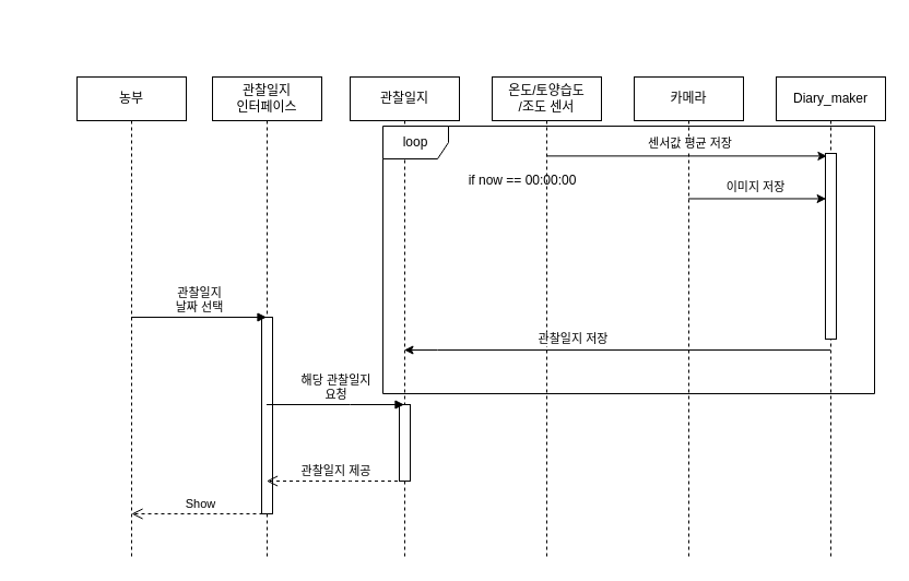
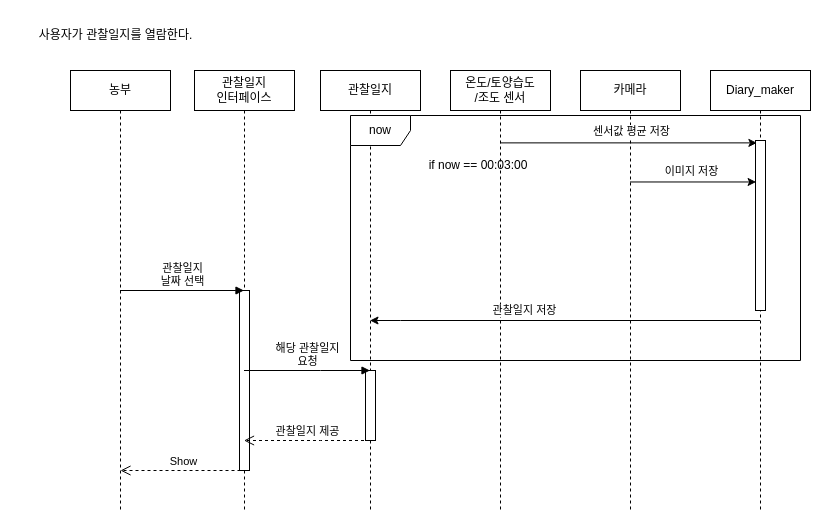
  <mxCell id="0" />
  <mxCell id="1" parent="0" />
  <mxCell id="2" value="농부" style="shape=umlLifeline;perimeter=lifelinePerimeter;whiteSpace=wrap;html=1;container=1;collapsible=0;recursiveResize=0;outlineConnect=0;" parent="1" vertex="1"><mxGeometry x="70" y="70" width="100" height="440" as="geometry" /></mxCell>
  <mxCell id="3" value="관찰일지" style="shape=umlLifeline;perimeter=lifelinePerimeter;whiteSpace=wrap;html=1;container=1;collapsible=0;recursiveResize=0;outlineConnect=0;" parent="1" vertex="1"><mxGeometry x="320" y="70" width="100" height="440" as="geometry" /></mxCell>
  <mxCell id="4" value="" style="html=1;points=[];perimeter=orthogonalPerimeter;" parent="3" vertex="1"><mxGeometry x="45" y="300" width="10" height="70" as="geometry" /></mxCell>
  <mxCell id="5" value="관찰일지&lt;br&gt;인터페이스" style="shape=umlLifeline;perimeter=lifelinePerimeter;whiteSpace=wrap;html=1;container=1;collapsible=0;recursiveResize=0;outlineConnect=0;" parent="1" vertex="1"><mxGeometry x="194" y="70" width="100" height="440" as="geometry" /></mxCell>
  <mxCell id="6" value="" style="html=1;points=[];perimeter=orthogonalPerimeter;" vertex="1" parent="5"><mxGeometry x="45" y="220" width="10" height="180" as="geometry" /></mxCell>
  <mxCell id="7" value="관찰일지&lt;br&gt;날짜 선택" style="html=1;verticalAlign=bottom;endArrow=block;rounded=0;" parent="1" source="2" target="5" edge="1"><mxGeometry width="80" relative="1" as="geometry"><mxPoint x="160" y="180" as="sourcePoint" /><mxPoint x="240" y="180" as="targetPoint" /><Array as="points" /></mxGeometry></mxCell>
  <mxCell id="8" value="관찰일지 제공" style="html=1;verticalAlign=bottom;endArrow=open;dashed=1;endSize=8;rounded=0;" parent="1" edge="1"><mxGeometry relative="1" as="geometry"><mxPoint x="369.5" y="440" as="sourcePoint" /><mxPoint x="243.5" y="440" as="targetPoint" /><Array as="points"><mxPoint x="320" y="440" /></Array></mxGeometry></mxCell>
  <mxCell id="9" value="온도/토양습도&lt;br&gt;/조도 센서" style="shape=umlLifeline;perimeter=lifelinePerimeter;whiteSpace=wrap;html=1;container=1;collapsible=0;recursiveResize=0;outlineConnect=0;" vertex="1" parent="1"><mxGeometry x="450" y="70" width="100" height="440" as="geometry" /></mxCell>
  <mxCell id="10" value="카메라" style="shape=umlLifeline;perimeter=lifelinePerimeter;whiteSpace=wrap;html=1;container=1;collapsible=0;recursiveResize=0;outlineConnect=0;" vertex="1" parent="1"><mxGeometry x="580" y="70" width="100" height="440" as="geometry" /></mxCell>
  <mxCell id="11" value="Diary_maker" style="shape=umlLifeline;perimeter=lifelinePerimeter;whiteSpace=wrap;html=1;container=1;collapsible=0;recursiveResize=0;outlineConnect=0;" vertex="1" parent="1"><mxGeometry x="710" y="70" width="100" height="440" as="geometry" /></mxCell>
- <mxCell id="12" value="loop" style="shape=umlFrame;whiteSpace=wrap;html=1;" vertex="1" parent="11"><mxGeometry x="-360" y="45" width="450" height="245" as="geometry" /></mxCell>
+ <mxCell id="12" value="now" style="shape=umlFrame;whiteSpace=wrap;html=1;" vertex="1" parent="11"><mxGeometry x="-360" y="45" width="450" height="245" as="geometry" /></mxCell>
  <mxCell id="13" value="" style="html=1;points=[];perimeter=orthogonalPerimeter;" vertex="1" parent="11"><mxGeometry x="45" y="70" width="10" height="170" as="geometry" /></mxCell>
  <mxCell id="14" value="" style="endArrow=classic;html=1;rounded=0;entryX=0.14;entryY=0.014;entryDx=0;entryDy=0;entryPerimeter=0;" edge="1" parent="1" source="9" target="13"><mxGeometry width="50" height="50" relative="1" as="geometry"><mxPoint x="440" y="250" as="sourcePoint" /><mxPoint x="490" y="200" as="targetPoint" /></mxGeometry></mxCell>
  <mxCell id="15" value="센서값 평균 저장" style="edgeLabel;html=1;align=center;verticalAlign=middle;resizable=0;points=[];" vertex="1" connectable="0" parent="14"><mxGeometry x="0.086" y="-2" relative="1" as="geometry"><mxPoint x="-8" y="-14" as="offset" /></mxGeometry></mxCell>
  <mxCell id="16" value="" style="endArrow=classic;html=1;rounded=0;entryX=0.06;entryY=0.244;entryDx=0;entryDy=0;entryPerimeter=0;" edge="1" parent="1" source="10" target="13"><mxGeometry width="50" height="50" relative="1" as="geometry"><mxPoint x="440" y="250" as="sourcePoint" /><mxPoint x="490" y="200" as="targetPoint" /></mxGeometry></mxCell>
  <mxCell id="17" value="이미지 저장" style="edgeLabel;html=1;align=center;verticalAlign=middle;resizable=0;points=[];" vertex="1" connectable="0" parent="16"><mxGeometry x="-0.294" y="1" relative="1" as="geometry"><mxPoint x="16" y="-10" as="offset" /></mxGeometry></mxCell>
  <mxCell id="18" value="해당 관찰일지&lt;br&gt;요청" style="html=1;verticalAlign=bottom;endArrow=block;rounded=0;" parent="1" edge="1"><mxGeometry width="80" relative="1" as="geometry"><mxPoint x="243.5" y="370" as="sourcePoint" /><mxPoint x="369.5" y="370" as="targetPoint" /><Array as="points"><mxPoint x="320" y="370" /></Array></mxGeometry></mxCell>
  <mxCell id="19" value="" style="endArrow=none;html=1;rounded=0;startArrow=classic;startFill=1;endFill=0;" edge="1" parent="1" source="3" target="11"><mxGeometry width="50" height="50" relative="1" as="geometry"><mxPoint x="639.5" y="191.48" as="sourcePoint" /><mxPoint x="765.6" y="191.48" as="targetPoint" /><Array as="points"><mxPoint x="400" y="320" /></Array></mxGeometry></mxCell>
  <mxCell id="20" value="관찰일지 저장" style="edgeLabel;html=1;align=center;verticalAlign=middle;resizable=0;points=[];" vertex="1" connectable="0" parent="19"><mxGeometry x="-0.294" y="1" relative="1" as="geometry"><mxPoint x="16" y="-10" as="offset" /></mxGeometry></mxCell>
- <mxCell id="21" value="if now == 00:00:00" style="text;html=1;strokeColor=none;fillColor=none;align=center;verticalAlign=middle;whiteSpace=wrap;rounded=0;" vertex="1" parent="1"><mxGeometry x="420" y="150" width="116" height="30" as="geometry" /></mxCell>
+ <mxCell id="21" value="if now == 00:03:00" style="text;html=1;strokeColor=none;fillColor=none;align=center;verticalAlign=middle;whiteSpace=wrap;rounded=0;" vertex="1" parent="1"><mxGeometry x="420" y="150" width="116" height="30" as="geometry" /></mxCell>
  <mxCell id="22" value="Show" style="html=1;verticalAlign=bottom;endArrow=open;dashed=1;endSize=8;rounded=0;" edge="1" parent="1"><mxGeometry relative="1" as="geometry"><mxPoint x="246" y="470" as="sourcePoint" /><mxPoint x="120" y="470" as="targetPoint" /><Array as="points"><mxPoint x="196.5" y="470" /></Array></mxGeometry></mxCell>
+ <mxCell id="23" value="사용자가 관찰일지를 열람한다." style="text;html=1;align=center;verticalAlign=middle;resizable=0;points=[];autosize=1;strokeColor=none;fillColor=none;" vertex="1" parent="1"><mxGeometry width="190" height="30" as="geometry" x="20" y="20" /></mxCell>
